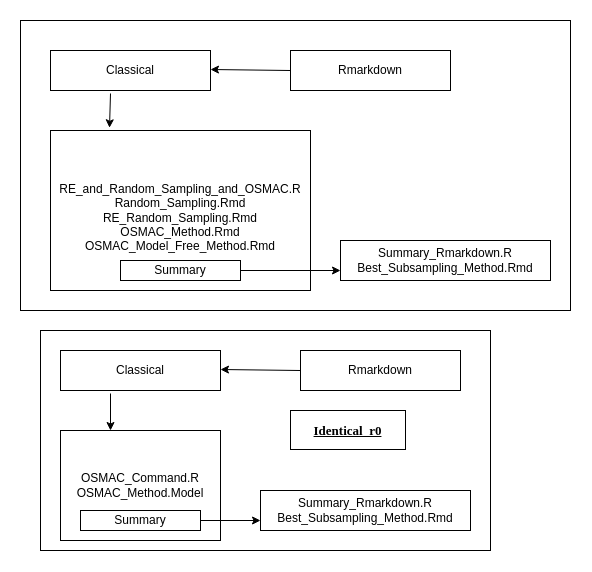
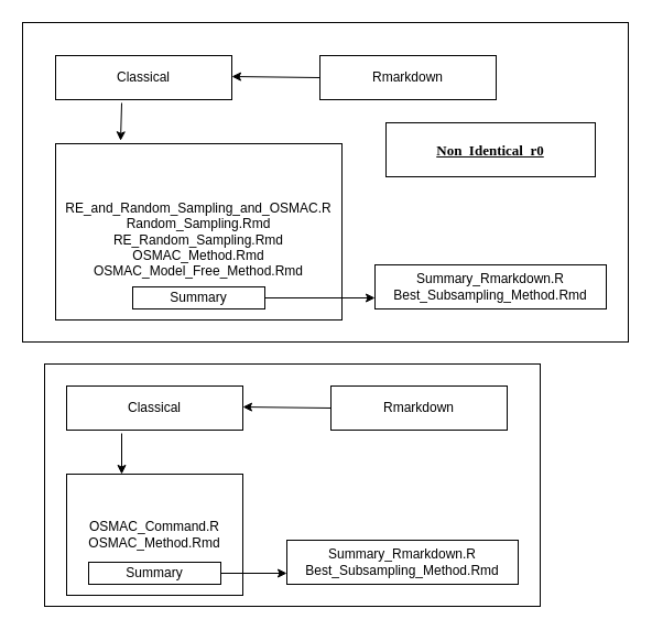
  <mxCell id="0" />
  <mxCell id="1" parent="0" />
  <mxCell id="2" value="" style="rounded=0;whiteSpace=wrap;html=1;fontFamily=Verdana;fontSize=13;fontColor=#000000;" vertex="1" parent="1"><mxGeometry x="40" y="330" width="450" height="220" as="geometry" /></mxCell>
  <mxCell id="3" value="" style="rounded=0;whiteSpace=wrap;html=1;fontFamily=Verdana;fontSize=13;fontColor=#000000;" vertex="1" parent="1"><mxGeometry x="20" y="20" width="550" height="290" as="geometry" /></mxCell>
  <mxCell id="4" value="Rmarkdown" style="rounded=0;whiteSpace=wrap;html=1;" parent="1" vertex="1"><mxGeometry x="290" y="50" width="160" height="40" as="geometry" /></mxCell>
  <mxCell id="5" value="Classical" style="rounded=0;whiteSpace=wrap;html=1;" parent="1" vertex="1"><mxGeometry x="50" y="50" width="160" height="40" as="geometry" /></mxCell>
  <mxCell id="6" value="" style="endArrow=classic;html=1;exitX=0;exitY=0.5;exitDx=0;exitDy=0;" parent="1" source="4" edge="1"><mxGeometry width="50" height="50" relative="1" as="geometry"><mxPoint x="260" y="69" as="sourcePoint" /><mxPoint x="210" y="69" as="targetPoint" /></mxGeometry></mxCell>
  <mxCell id="7" value="&lt;br&gt;RE_and_Random_Sampling_and_OSMAC.R&lt;br&gt;Random_Sampling.Rmd&lt;br&gt;RE_Random_Sampling.Rmd&lt;br&gt;OSMAC_Method.Rmd&lt;br&gt;OSMAC_Model_Free_Method.Rmd" style="rounded=0;whiteSpace=wrap;html=1;" parent="1" vertex="1"><mxGeometry x="50" y="130" width="260" height="160" as="geometry" /></mxCell>
  <mxCell id="8" value="" style="endArrow=classic;html=1;entryX=0.227;entryY=-0.017;entryDx=0;entryDy=0;entryPerimeter=0;" parent="1" edge="1" target="7"><mxGeometry width="50" height="50" relative="1" as="geometry"><mxPoint x="110" y="93" as="sourcePoint" /><mxPoint x="110" y="120" as="targetPoint" /></mxGeometry></mxCell>
  <mxCell id="9" value="Summary" style="rounded=0;whiteSpace=wrap;html=1;" parent="1" vertex="1"><mxGeometry x="120" y="260" width="120" height="20" as="geometry" /></mxCell>
  <mxCell id="10" value="Summary_Rmarkdown.R&lt;br&gt;Best_Subsampling_Method.Rmd" style="rounded=0;whiteSpace=wrap;html=1;" parent="1" vertex="1"><mxGeometry x="340" y="240" width="210" height="40" as="geometry" /></mxCell>
  <mxCell id="11" value="" style="endArrow=classic;html=1;entryX=0;entryY=0.75;entryDx=0;entryDy=0;exitX=1;exitY=0.5;exitDx=0;exitDy=0;" parent="1" target="10" edge="1" source="9"><mxGeometry width="50" height="50" relative="1" as="geometry"><mxPoint x="240" y="259.5" as="sourcePoint" /><mxPoint x="280" y="259.5" as="targetPoint" /></mxGeometry></mxCell>
+ <mxCell id="12" value="&lt;b&gt;&lt;u&gt;Non_Identical_r0&lt;/u&gt;&lt;/b&gt;" style="rounded=0;whiteSpace=wrap;html=1;fontFamily=Verdana;fontSize=13;fontColor=#000000;" vertex="1" parent="1"><mxGeometry x="350" y="111" width="190" height="49" as="geometry" /></mxCell>
  <mxCell id="13" value="Rmarkdown" style="rounded=0;whiteSpace=wrap;html=1;" vertex="1" parent="1"><mxGeometry x="300" y="350" width="160" height="40" as="geometry" /></mxCell>
  <mxCell id="14" value="Classical" style="rounded=0;whiteSpace=wrap;html=1;" vertex="1" parent="1"><mxGeometry x="60" y="350" width="160" height="40" as="geometry" /></mxCell>
  <mxCell id="15" value="" style="endArrow=classic;html=1;exitX=0;exitY=0.5;exitDx=0;exitDy=0;" edge="1" parent="1" source="13"><mxGeometry width="50" height="50" relative="1" as="geometry"><mxPoint x="270" y="369" as="sourcePoint" /><mxPoint x="220" y="369" as="targetPoint" /></mxGeometry></mxCell>
- <mxCell id="16" value="OSMAC_Command.R&lt;br&gt;OSMAC_Method.Model" style="rounded=0;whiteSpace=wrap;html=1;" vertex="1" parent="1"><mxGeometry x="60" y="430" width="160" height="110" as="geometry" /></mxCell>
+ <mxCell id="16" value="OSMAC_Command.R&lt;br&gt;OSMAC_Method.Rmd" style="rounded=0;whiteSpace=wrap;html=1;" vertex="1" parent="1"><mxGeometry x="60" y="430" width="160" height="110" as="geometry" /></mxCell>
  <mxCell id="17" value="" style="endArrow=classic;html=1;" edge="1" parent="1"><mxGeometry width="50" height="50" relative="1" as="geometry"><mxPoint x="110" y="393" as="sourcePoint" /><mxPoint x="110" y="430" as="targetPoint" /></mxGeometry></mxCell>
  <mxCell id="18" value="Summary" style="rounded=0;whiteSpace=wrap;html=1;" vertex="1" parent="1"><mxGeometry x="80" y="510" width="120" height="20" as="geometry" /></mxCell>
  <mxCell id="19" value="Summary_Rmarkdown.R&lt;br&gt;Best_Subsampling_Method.Rmd" style="rounded=0;whiteSpace=wrap;html=1;" vertex="1" parent="1"><mxGeometry x="260" y="490" width="210" height="40" as="geometry" /></mxCell>
  <mxCell id="20" value="" style="endArrow=classic;html=1;exitX=1;exitY=0.5;exitDx=0;exitDy=0;entryX=0;entryY=0.75;entryDx=0;entryDy=0;" edge="1" parent="1" source="18" target="19"><mxGeometry width="50" height="50" relative="1" as="geometry"><mxPoint x="220" y="540" as="sourcePoint" /><mxPoint x="260" y="540" as="targetPoint" /></mxGeometry></mxCell>
- <mxCell id="21" value="&lt;b&gt;&lt;u&gt;Identical_r0&lt;/u&gt;&lt;/b&gt;" style="rounded=0;whiteSpace=wrap;html=1;fontFamily=Verdana;fontSize=13;fontColor=#000000;" vertex="1" parent="1"><mxGeometry x="290" y="410" width="115" height="39" as="geometry" /></mxCell>
